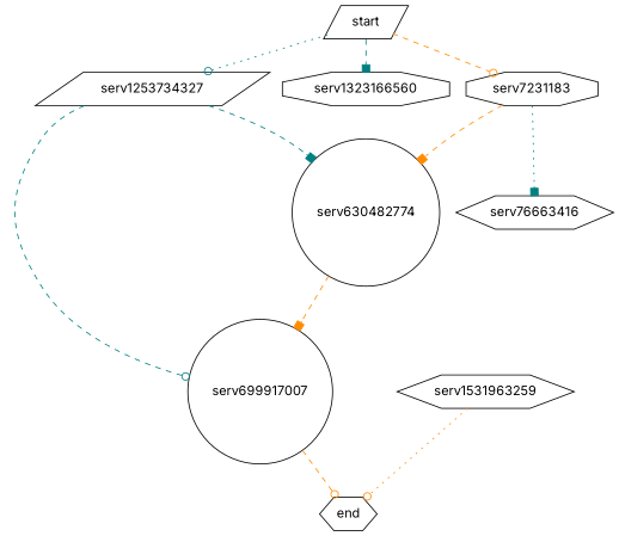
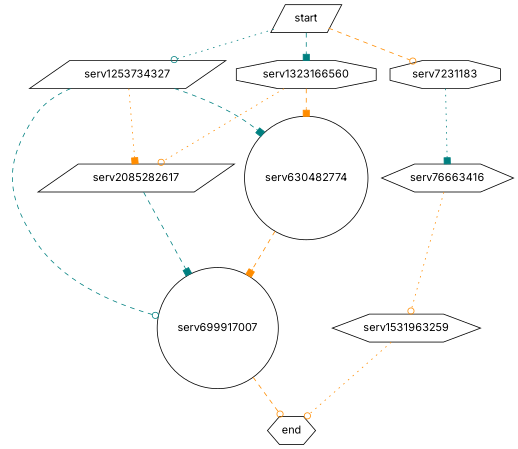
  digraph {
    fontname=Inter
    node [fontname=Inter shape=parallelogram]
    edge [arrowhead=box color=darkorange fontname=Inter style=dashed]
    start
    serv1323166560 [shape=octagon]
    serv7231183 [shape=octagon]
    serv1253734327
+   serv2085282617
    serv630482774 [shape=circle]
    serv76663416 [shape=hexagon]
    n8 [label=serv699917007 shape=circle]
    n9 [label=serv1531963259 shape=hexagon]
    end [shape=hexagon]
    start -> serv1323166560 [color=teal]
    start -> serv7231183 [arrowhead=odot]
    start -> serv1253734327 [arrowhead=odot color=teal style=dotted]
-   serv7231183 -> serv630482774
+   serv1323166560 -> serv2085282617 [arrowhead=odot style=dotted]
+   serv1323166560 -> serv630482774
    serv7231183 -> serv76663416 [color=teal style=dotted]
+   serv1253734327 -> serv2085282617 [style=dotted]
    serv1253734327 -> serv630482774 [color=teal]
    serv1253734327 -> n8 [arrowhead=odot color=teal]
+   serv2085282617 -> n8 [color=teal]
    serv630482774 -> n8
+   serv76663416 -> n9 [arrowhead=odot style=dotted]
    n8 -> end [arrowhead=odot]
    n9 -> end [arrowhead=odot style=dotted]
  }
